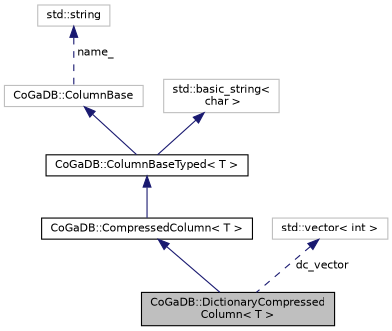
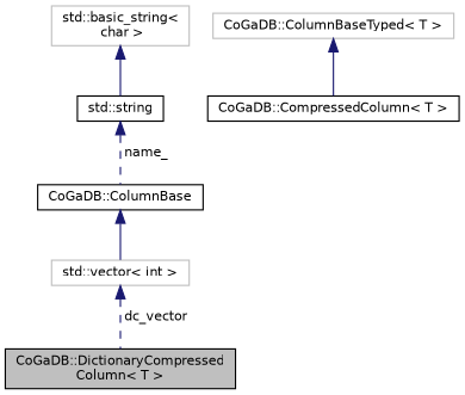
  digraph {
    node [color=black fillcolor=white fontname=Helvetica fontsize=10 shape=record style=filled]
    edge [color=midnightblue dir=back fontname=Helvetica fontsize=10 labelfontname=Helvetica labelfontsize=10 style=solid]
    n1 [fillcolor=grey75 fontcolor=black height=0.2 label="CoGaDB::DictionaryCompressed\lColumn\< T \>" width=0.4]
    n2 [height=0.2 label="CoGaDB::CompressedColumn\< T \>" width=0.4]
-   n3 [height=0.2 label="CoGaDB::ColumnBaseTyped\< T \>" width=0.4]
-   n4 [color=grey75 height=0.2 label="CoGaDB::ColumnBase" width=0.4]
-   n5 [color=grey75 height=0.2 label="std::string" width=0.4]
+   n3 [color=grey75 height=0.2 label="CoGaDB::ColumnBaseTyped\< T \>" width=0.4]
+   n4 [height=0.2 label="CoGaDB::ColumnBase" width=0.4]
+   n5 [height=0.2 label="std::string" width=0.4]
    n6 [color=grey75 height=0.2 label="std::basic_string\<\l char \>" width=0.4]
    n7 [color=grey75 height=0.2 label="std::vector\< int \>" width=0.4]
-   n2 -> n1
    n3 -> n2
-   n4 -> n3
+   n4 -> n7
    n5 -> n4 [label=" name_" style=dashed]
-   n6 -> n3
+   n6 -> n5
    n7 -> n1 [label=" dc_vector" style=dashed]
  }
